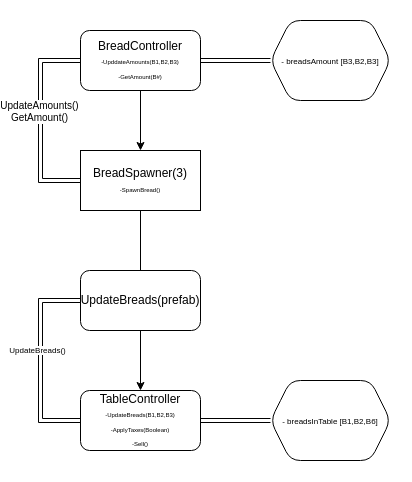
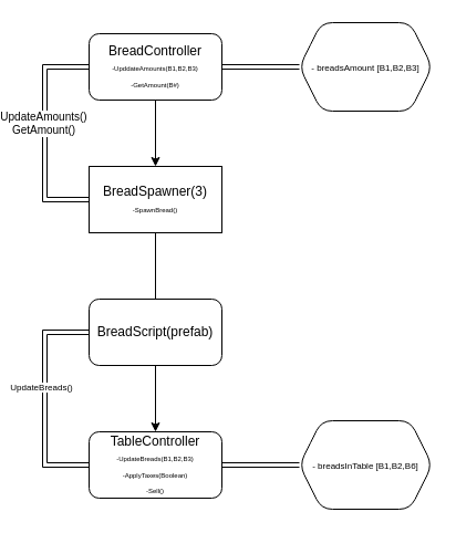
  <mxCell id="0" />
  <mxCell id="1" parent="0" />
  <mxCell id="2" value="" style="edgeStyle=orthogonalEdgeStyle;rounded=0;orthogonalLoop=1;jettySize=auto;html=1;endArrow=none;" parent="1" source="5" target="9" edge="1"><mxGeometry relative="1" as="geometry" /></mxCell>
  <mxCell id="3" style="edgeStyle=orthogonalEdgeStyle;shape=link;rounded=0;orthogonalLoop=1;jettySize=auto;html=1;entryX=0;entryY=0.5;entryDx=0;entryDy=0;fontSize=6;" parent="1" source="5" target="12" edge="1"><mxGeometry relative="1" as="geometry"><Array as="points"><mxPoint x="20" y="180" /><mxPoint x="20" y="60" /></Array></mxGeometry></mxCell>
  <mxCell id="4" value="&lt;font style=&quot;font-size: 10px;&quot;&gt;UpdateAmounts()&lt;br&gt;GetAmount()&lt;br&gt;&lt;/font&gt;" style="edgeLabel;html=1;align=center;verticalAlign=middle;resizable=0;points=[];fontSize=6;" parent="3" vertex="1" connectable="0"><mxGeometry x="0.101" y="2" relative="1" as="geometry"><mxPoint as="offset" /></mxGeometry></mxCell>
  <mxCell id="5" value="BreadSpawner(3)&lt;br&gt;&lt;font style=&quot;font-size: 6px;&quot;&gt;-SpawnBread()&lt;/font&gt;" style="whiteSpace=wrap;html=1;rounded=0;" parent="1" vertex="1"><mxGeometry x="60" y="150" width="120" height="60" as="geometry" /></mxCell>
  <mxCell id="6" value="" style="edgeStyle=orthogonalEdgeStyle;rounded=0;orthogonalLoop=1;jettySize=auto;html=1;" parent="1" source="9" target="14" edge="1"><mxGeometry relative="1" as="geometry" /></mxCell>
  <mxCell id="7" style="edgeStyle=orthogonalEdgeStyle;shape=link;rounded=0;orthogonalLoop=1;jettySize=auto;html=1;entryX=0;entryY=0.5;entryDx=0;entryDy=0;fontSize=8;" parent="1" source="9" target="14" edge="1"><mxGeometry relative="1" as="geometry"><Array as="points"><mxPoint x="20" y="300" /><mxPoint x="20" y="420" /></Array></mxGeometry></mxCell>
  <mxCell id="8" value="UpdateBreads()" style="edgeLabel;html=1;align=center;verticalAlign=middle;resizable=0;points=[];fontSize=8;" parent="7" vertex="1" connectable="0"><mxGeometry x="-0.115" y="-4" relative="1" as="geometry"><mxPoint as="offset" /></mxGeometry></mxCell>
- <mxCell id="9" value="UpdateBreads(prefab)&lt;br&gt;" style="whiteSpace=wrap;html=1;rounded=1;" parent="1" vertex="1"><mxGeometry x="60" y="270" width="120" height="60" as="geometry" /></mxCell>
+ <mxCell id="9" value="BreadScript(prefab)&lt;br&gt;" style="whiteSpace=wrap;html=1;rounded=1;" parent="1" vertex="1"><mxGeometry x="60" y="270" width="120" height="60" as="geometry" /></mxCell>
  <mxCell id="10" value="" style="edgeStyle=orthogonalEdgeStyle;rounded=0;orthogonalLoop=1;jettySize=auto;html=1;" parent="1" source="12" target="5" edge="1"><mxGeometry relative="1" as="geometry" /></mxCell>
  <mxCell id="11" value="" style="edgeStyle=orthogonalEdgeStyle;rounded=0;orthogonalLoop=1;jettySize=auto;html=1;fontSize=9;shape=link;" parent="1" source="12" target="15" edge="1"><mxGeometry relative="1" as="geometry" /></mxCell>
  <mxCell id="12" value="BreadController&lt;br&gt;&lt;font style=&quot;font-size: 6px;&quot;&gt;-UpddateAmounts(B1,B2,B3)&lt;br&gt;-GetAmount(B#)&lt;br&gt;&lt;/font&gt;" style="whiteSpace=wrap;html=1;rounded=1;" parent="1" vertex="1"><mxGeometry x="60" y="30" width="120" height="60" as="geometry" /></mxCell>
  <mxCell id="13" value="" style="edgeStyle=orthogonalEdgeStyle;shape=link;rounded=0;orthogonalLoop=1;jettySize=auto;html=1;fontSize=6;" parent="1" source="14" target="16" edge="1"><mxGeometry relative="1" as="geometry" /></mxCell>
  <mxCell id="14" value="TableController&lt;br&gt;&lt;font style=&quot;font-size: 6px;&quot;&gt;-UpdateBreads(B1,B2,B3)&lt;br&gt;-ApplyTaxes(Boolean)&lt;br&gt;-Sell()&lt;br&gt;&lt;/font&gt;" style="whiteSpace=wrap;html=1;rounded=1;" parent="1" vertex="1"><mxGeometry x="60" y="390" width="120" height="60" as="geometry" /></mxCell>
- <mxCell id="15" value="&lt;font style=&quot;font-size: 8px;&quot;&gt;- breadsAmount [B3,B2,B3]&lt;br&gt;&lt;/font&gt;" style="shape=hexagon;perimeter=hexagonPerimeter2;whiteSpace=wrap;html=1;fixedSize=1;rounded=1;" parent="1" vertex="1"><mxGeometry x="250" y="20" width="120" height="80" as="geometry" /></mxCell>
+ <mxCell id="15" value="&lt;font style=&quot;font-size: 8px;&quot;&gt;- breadsAmount [B1,B2,B3]&lt;br&gt;&lt;/font&gt;" style="shape=hexagon;perimeter=hexagonPerimeter2;whiteSpace=wrap;html=1;fixedSize=1;rounded=1;" parent="1" vertex="1"><mxGeometry x="250" y="20" width="120" height="80" as="geometry" /></mxCell>
  <mxCell id="16" value="&lt;font style=&quot;font-size: 8px;&quot;&gt;- breadsInTable [B1,B2,B6]&lt;/font&gt;" style="shape=hexagon;perimeter=hexagonPerimeter2;whiteSpace=wrap;html=1;fixedSize=1;rounded=1;" parent="1" vertex="1"><mxGeometry x="250" y="380" width="120" height="80" as="geometry" /></mxCell>
